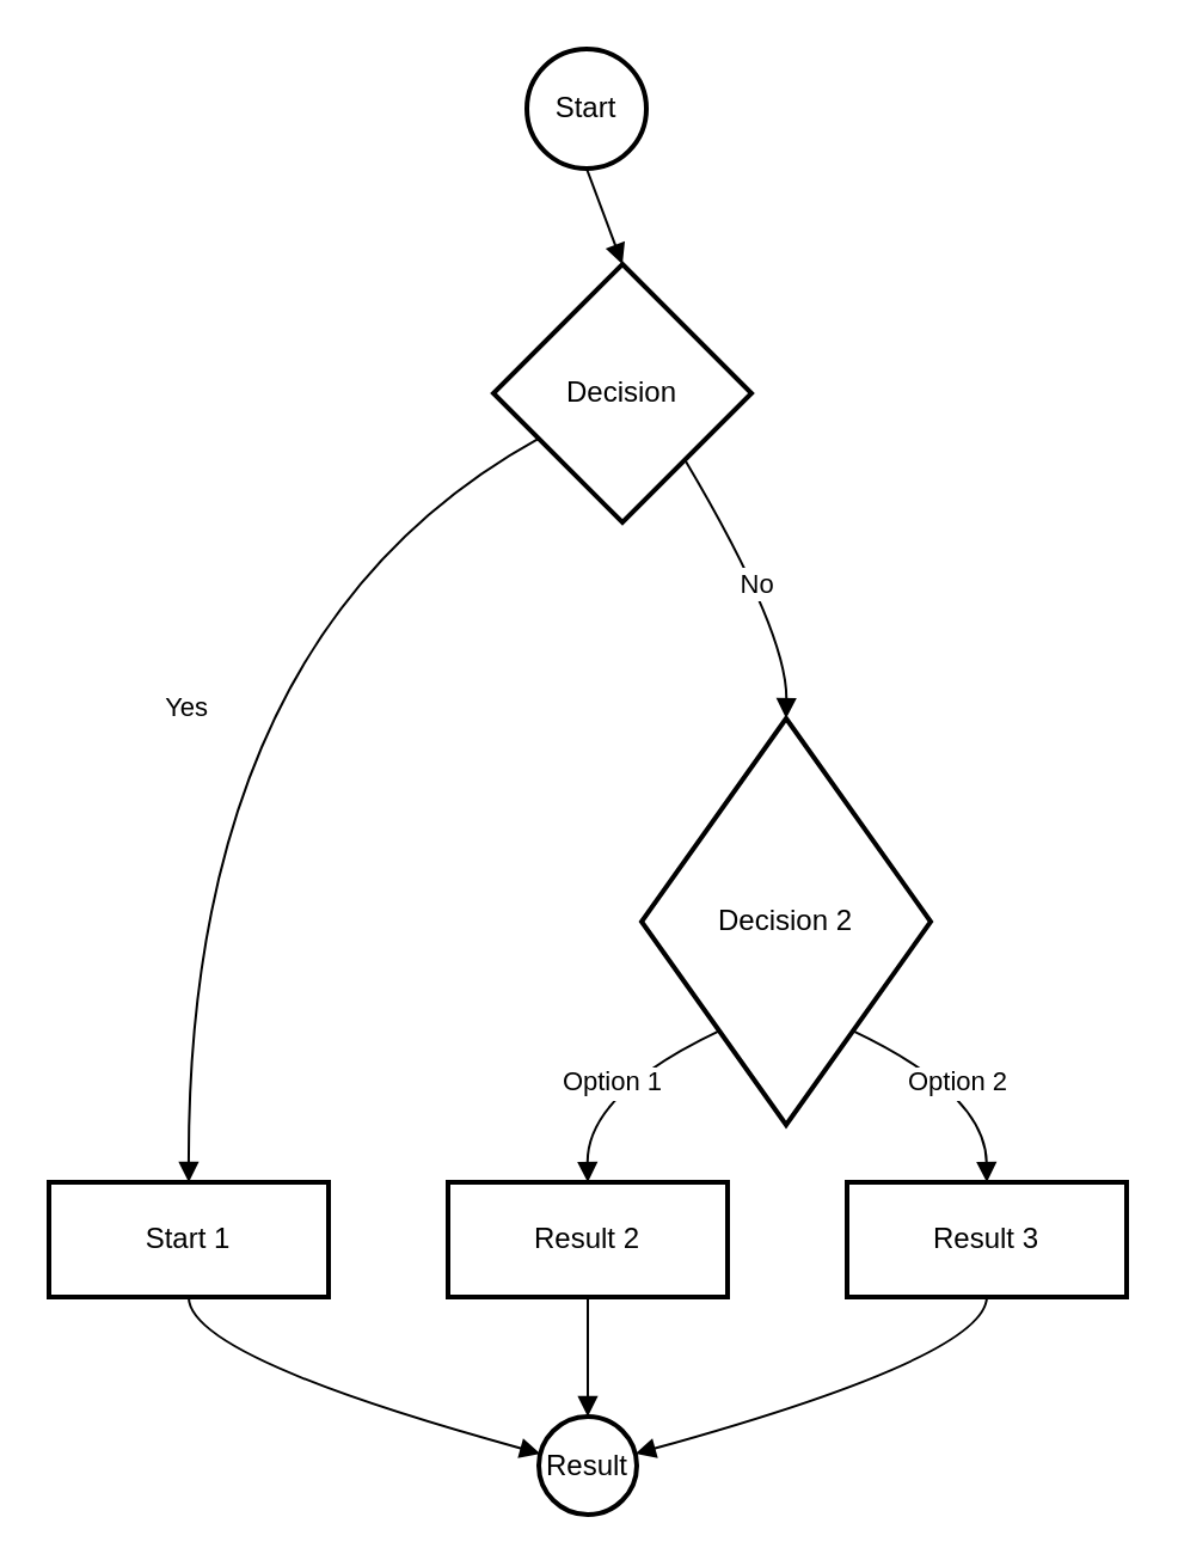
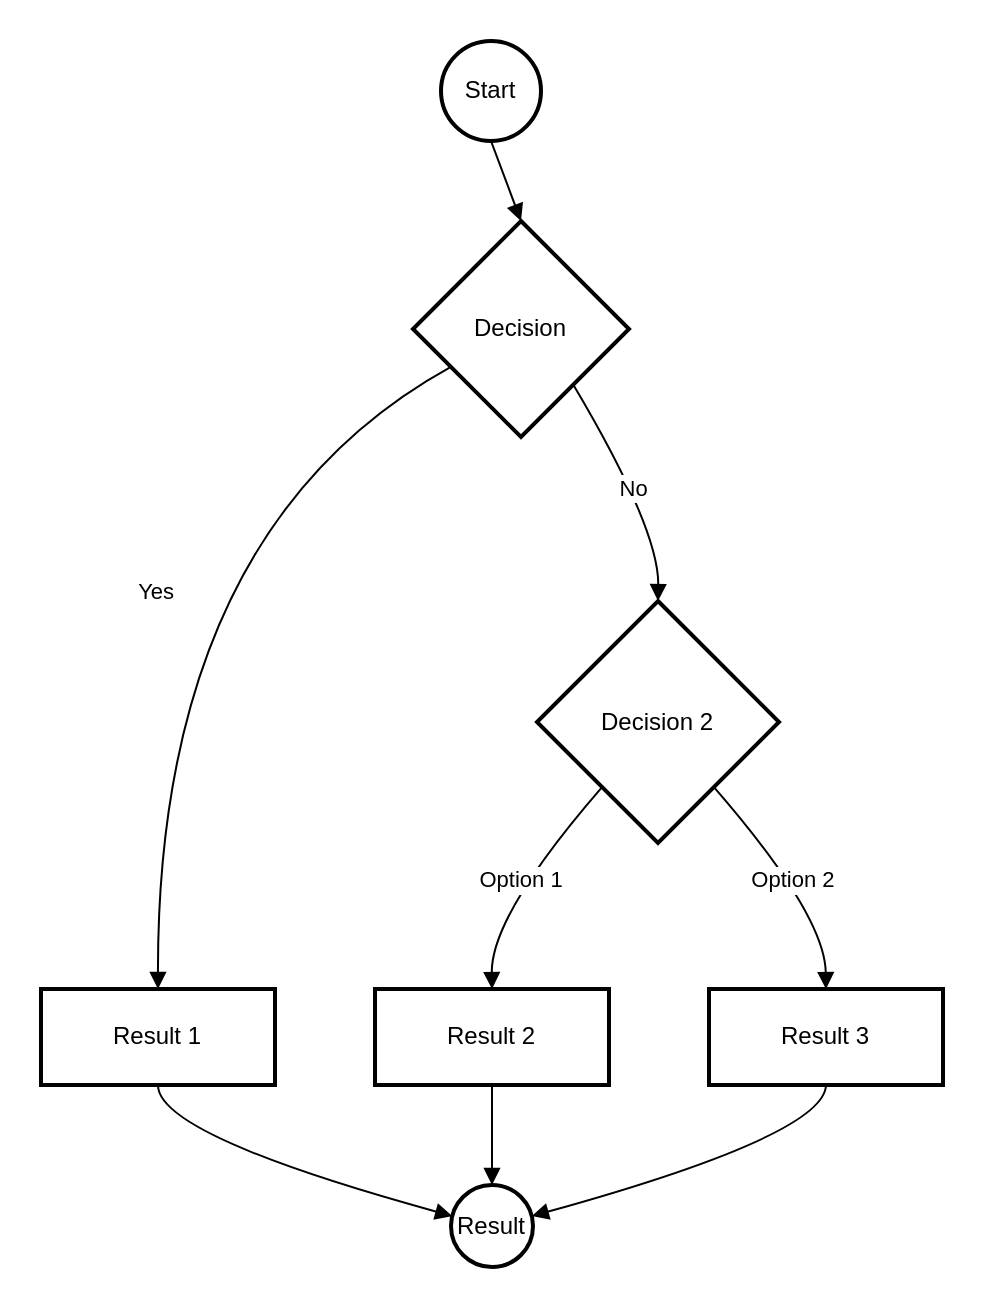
  <mxCell id="0" />
  <mxCell id="1" parent="0" />
  <mxCell id="2" value="Start" style="ellipse;aspect=fixed;strokeWidth=2;whiteSpace=wrap;" vertex="1" parent="1"><mxGeometry x="220" y="20" width="50" height="50" as="geometry" /></mxCell>
  <mxCell id="3" value="Decision" style="rhombus;strokeWidth=2;whiteSpace=wrap;" vertex="1" parent="1"><mxGeometry x="206" y="110" width="108" height="108" as="geometry" /></mxCell>
- <mxCell id="4" value="Start 1" style="whiteSpace=wrap;strokeWidth=2;" vertex="1" parent="1"><mxGeometry x="20" y="494" width="117" height="48" as="geometry" /></mxCell>
- <mxCell id="5" value="Decision 2" style="rhombus;strokeWidth=2;whiteSpace=wrap;" vertex="1" parent="1"><mxGeometry x="268" y="300" width="121" height="170" as="geometry" /></mxCell>
+ <mxCell id="4" value="Result 1" style="whiteSpace=wrap;strokeWidth=2;" vertex="1" parent="1"><mxGeometry x="20" y="494" width="117" height="48" as="geometry" /></mxCell>
+ <mxCell id="5" value="Decision 2" style="rhombus;strokeWidth=2;whiteSpace=wrap;" vertex="1" parent="1"><mxGeometry x="268" y="300" width="121" height="121" as="geometry" /></mxCell>
  <mxCell id="6" value="Result 2" style="whiteSpace=wrap;strokeWidth=2;" vertex="1" parent="1"><mxGeometry x="187" y="494" width="117" height="48" as="geometry" /></mxCell>
  <mxCell id="7" value="Result 3" style="whiteSpace=wrap;strokeWidth=2;" vertex="1" parent="1"><mxGeometry x="354" y="494" width="117" height="48" as="geometry" /></mxCell>
  <mxCell id="8" value="Result" style="ellipse;aspect=fixed;strokeWidth=2;whiteSpace=wrap;" vertex="1" parent="1"><mxGeometry x="225" y="592" width="41" height="41" as="geometry" /></mxCell>
  <mxCell id="9" value="" style="curved=1;startArrow=none;endArrow=block;exitX=0.51;exitY=1;entryX=0.5;entryY=0;" edge="1" parent="1" source="2" target="3"><mxGeometry relative="1" as="geometry"><Array as="points" /></mxGeometry></mxCell>
  <mxCell id="10" value="Yes" style="curved=1;startArrow=none;endArrow=block;exitX=0;exitY=0.77;entryX=0.5;entryY=-0.01;" edge="1" parent="1" source="3" target="4"><mxGeometry relative="1" as="geometry"><Array as="points"><mxPoint x="78" y="264" /></Array></mxGeometry></mxCell>
  <mxCell id="11" value="No" style="curved=1;startArrow=none;endArrow=block;exitX=0.97;exitY=1;entryX=0.5;entryY=0;" edge="1" parent="1" source="3" target="5"><mxGeometry relative="1" as="geometry"><Array as="points"><mxPoint x="329" y="264" /></Array></mxGeometry></mxCell>
  <mxCell id="12" value="Option 1" style="curved=1;startArrow=none;endArrow=block;exitX=0.07;exitY=1;entryX=0.5;entryY=-0.01;" edge="1" parent="1" source="5" target="6"><mxGeometry relative="1" as="geometry"><Array as="points"><mxPoint x="245" y="457" /></Array></mxGeometry></mxCell>
  <mxCell id="13" value="Option 2" style="curved=1;startArrow=none;endArrow=block;exitX=0.93;exitY=1;entryX=0.5;entryY=-0.01;" edge="1" parent="1" source="5" target="7"><mxGeometry relative="1" as="geometry"><Array as="points"><mxPoint x="412" y="457" /></Array></mxGeometry></mxCell>
  <mxCell id="14" value="" style="curved=1;startArrow=none;endArrow=block;exitX=0.5;exitY=1;entryX=-0.01;entryY=0.37;" edge="1" parent="1" source="4" target="8"><mxGeometry relative="1" as="geometry"><Array as="points"><mxPoint x="78" y="567" /></Array></mxGeometry></mxCell>
  <mxCell id="15" value="" style="curved=1;startArrow=none;endArrow=block;exitX=0.5;exitY=1;entryX=0.5;entryY=0;" edge="1" parent="1" source="6" target="8"><mxGeometry relative="1" as="geometry"><Array as="points" /></mxGeometry></mxCell>
  <mxCell id="16" value="" style="curved=1;startArrow=none;endArrow=block;exitX=0.5;exitY=1;entryX=1;entryY=0.37;" edge="1" parent="1" source="7" target="8"><mxGeometry relative="1" as="geometry"><Array as="points"><mxPoint x="412" y="567" /></Array></mxGeometry></mxCell>
